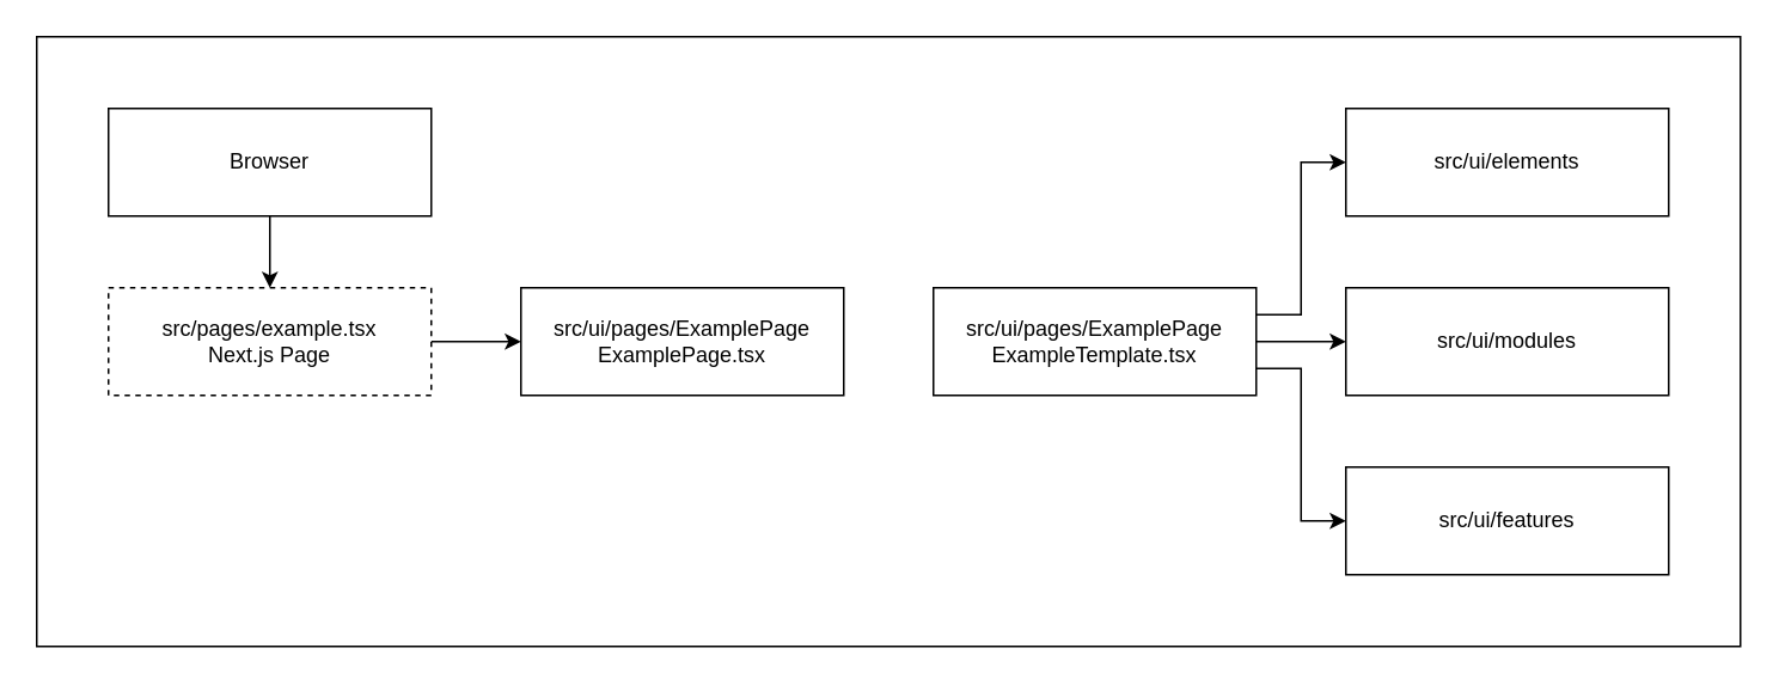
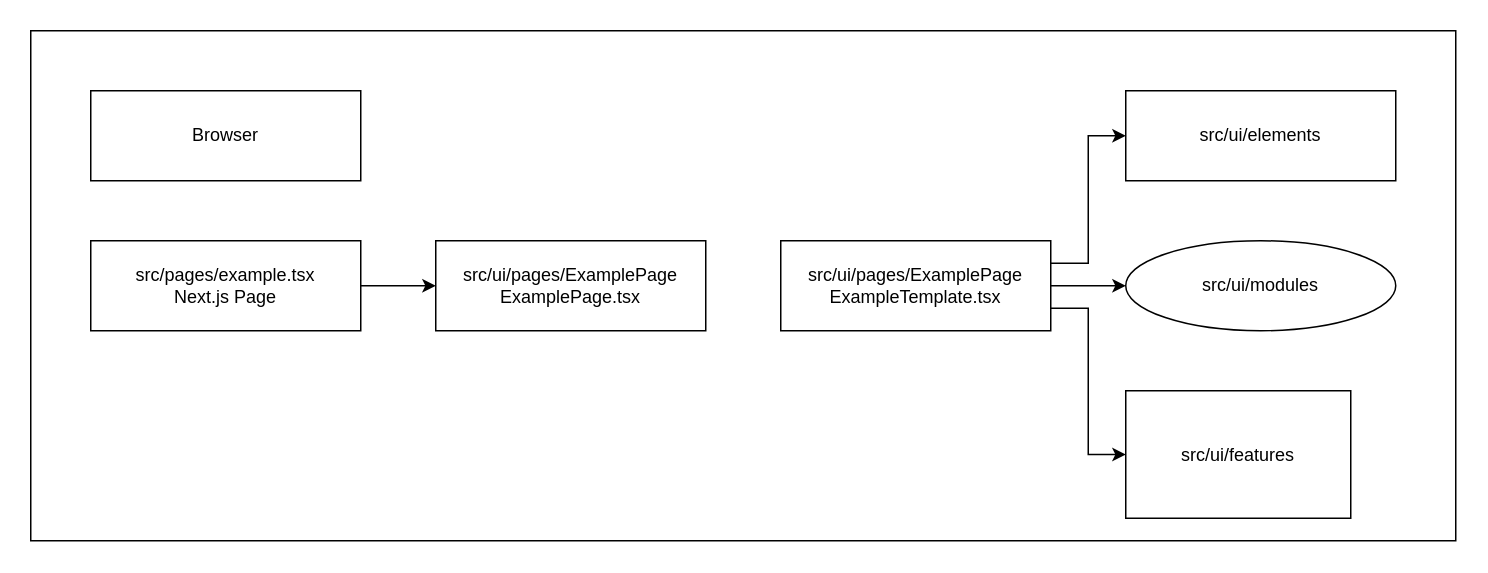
  <mxCell id="0" />
  <mxCell id="1" parent="0" />
  <mxCell id="2" value="" style="rounded=0;whiteSpace=wrap;html=1;fontSize=24;" parent="1" vertex="1"><mxGeometry width="950" height="340" as="geometry" x="20" y="20" /></mxCell>
  <mxCell id="3" style="edgeStyle=orthogonalEdgeStyle;rounded=0;orthogonalLoop=1;jettySize=auto;html=1;exitX=1;exitY=0.5;exitDx=0;exitDy=0;entryX=0;entryY=0.5;entryDx=0;entryDy=0;" parent="1" edge="1"><mxGeometry relative="1" as="geometry"><mxPoint x="410" y="90" as="sourcePoint" /></mxGeometry></mxCell>
  <mxCell id="4" value="" style="edgeStyle=orthogonalEdgeStyle;rounded=0;orthogonalLoop=1;jettySize=auto;html=1;" parent="1" edge="1"><mxGeometry relative="1" as="geometry"><mxPoint x="500" y="90" as="sourcePoint" /></mxGeometry></mxCell>
  <mxCell id="5" value="" style="edgeStyle=orthogonalEdgeStyle;rounded=0;orthogonalLoop=1;jettySize=auto;html=1;" parent="1" edge="1"><mxGeometry relative="1" as="geometry"><mxPoint x="660" y="90" as="sourcePoint" /></mxGeometry></mxCell>
  <mxCell id="6" style="edgeStyle=orthogonalEdgeStyle;rounded=0;orthogonalLoop=1;jettySize=auto;html=1;exitX=0.5;exitY=1;exitDx=0;exitDy=0;entryX=0;entryY=0.5;entryDx=0;entryDy=0;fontSize=24;" parent="1" edge="1"><mxGeometry relative="1" as="geometry"><Array as="points"><mxPoint x="600" y="140" /><mxPoint x="840" y="140" /><mxPoint x="840" y="90" /></Array><mxPoint x="600" y="120" as="sourcePoint" /></mxGeometry></mxCell>
  <mxCell id="7" value="" style="edgeStyle=orthogonalEdgeStyle;rounded=0;orthogonalLoop=1;jettySize=auto;html=1;" parent="1" edge="1"><mxGeometry relative="1" as="geometry"><mxPoint x="820" y="90" as="sourcePoint" /></mxGeometry></mxCell>
  <mxCell id="8" style="edgeStyle=orthogonalEdgeStyle;rounded=0;orthogonalLoop=1;jettySize=auto;html=1;exitX=1;exitY=0.5;exitDx=0;exitDy=0;entryX=0;entryY=0.5;entryDx=0;entryDy=0;fontSize=12;" edge="1" parent="1" source="9" target="10"><mxGeometry relative="1" as="geometry" /></mxCell>
- <mxCell id="9" value="src/pages/example.tsx&lt;br&gt;Next.js Page" style="rounded=0;whiteSpace=wrap;html=1;dashed=1;" parent="1" vertex="1"><mxGeometry x="60" y="160" width="180" height="60" as="geometry" /></mxCell>
+ <mxCell id="9" value="src/pages/example.tsx&lt;br&gt;Next.js Page" style="rounded=0;whiteSpace=wrap;html=1;" parent="1" vertex="1"><mxGeometry x="60" y="160" width="180" height="60" as="geometry" /></mxCell>
  <mxCell id="10" value="src/ui/pages/ExamplePage&lt;br&gt;ExamplePage.tsx" style="rounded=0;whiteSpace=wrap;html=1;" vertex="1" parent="1"><mxGeometry x="290" y="160" width="180" height="60" as="geometry" /></mxCell>
  <mxCell id="11" value="" style="edgeStyle=orthogonalEdgeStyle;rounded=0;orthogonalLoop=1;jettySize=auto;html=1;fontSize=12;" edge="1" parent="1" source="14" target="16"><mxGeometry relative="1" as="geometry" /></mxCell>
  <mxCell id="12" style="edgeStyle=orthogonalEdgeStyle;rounded=0;orthogonalLoop=1;jettySize=auto;html=1;exitX=1;exitY=0.25;exitDx=0;exitDy=0;entryX=0;entryY=0.5;entryDx=0;entryDy=0;fontSize=12;" edge="1" parent="1" source="14" target="15"><mxGeometry relative="1" as="geometry" /></mxCell>
  <mxCell id="13" style="edgeStyle=orthogonalEdgeStyle;rounded=0;orthogonalLoop=1;jettySize=auto;html=1;exitX=1;exitY=0.75;exitDx=0;exitDy=0;entryX=0;entryY=0.5;entryDx=0;entryDy=0;fontSize=12;" edge="1" parent="1" source="14" target="17"><mxGeometry relative="1" as="geometry" /></mxCell>
  <mxCell id="14" value="src/ui/pages/ExamplePage&lt;br&gt;ExampleTemplate.tsx" style="rounded=0;whiteSpace=wrap;html=1;" vertex="1" parent="1"><mxGeometry x="520" y="160" width="180" height="60" as="geometry" /></mxCell>
  <mxCell id="15" value="src/ui/elements" style="rounded=0;whiteSpace=wrap;html=1;" vertex="1" parent="1"><mxGeometry x="750" y="60" width="180" height="60" as="geometry" /></mxCell>
- <mxCell id="16" value="src/ui/modules" style="rounded=0;whiteSpace=wrap;html=1;" vertex="1" parent="1"><mxGeometry x="750" y="160" width="180" height="60" as="geometry" /></mxCell>
- <mxCell id="17" value="src/ui/features" style="rounded=0;whiteSpace=wrap;html=1;" vertex="1" parent="1"><mxGeometry x="750" y="260" width="180" height="60" as="geometry" /></mxCell>
- <mxCell id="18" value="" style="edgeStyle=orthogonalEdgeStyle;rounded=0;orthogonalLoop=1;jettySize=auto;html=1;fontSize=12;" edge="1" parent="1" source="19" target="9"><mxGeometry relative="1" as="geometry" /></mxCell>
+ <mxCell id="16" value="src/ui/modules" style="ellipse;whiteSpace=wrap;html=1;" vertex="1" parent="1"><mxGeometry x="750" y="160" width="180" height="60" as="geometry" /></mxCell>
+ <mxCell id="17" value="src/ui/features" style="rounded=0;whiteSpace=wrap;html=1;" vertex="1" parent="1"><mxGeometry x="750" y="260" width="150" height="85" as="geometry" /></mxCell>
  <mxCell id="19" value="Browser" style="rounded=0;whiteSpace=wrap;html=1;" vertex="1" parent="1"><mxGeometry x="60" y="60" width="180" height="60" as="geometry" /></mxCell>
